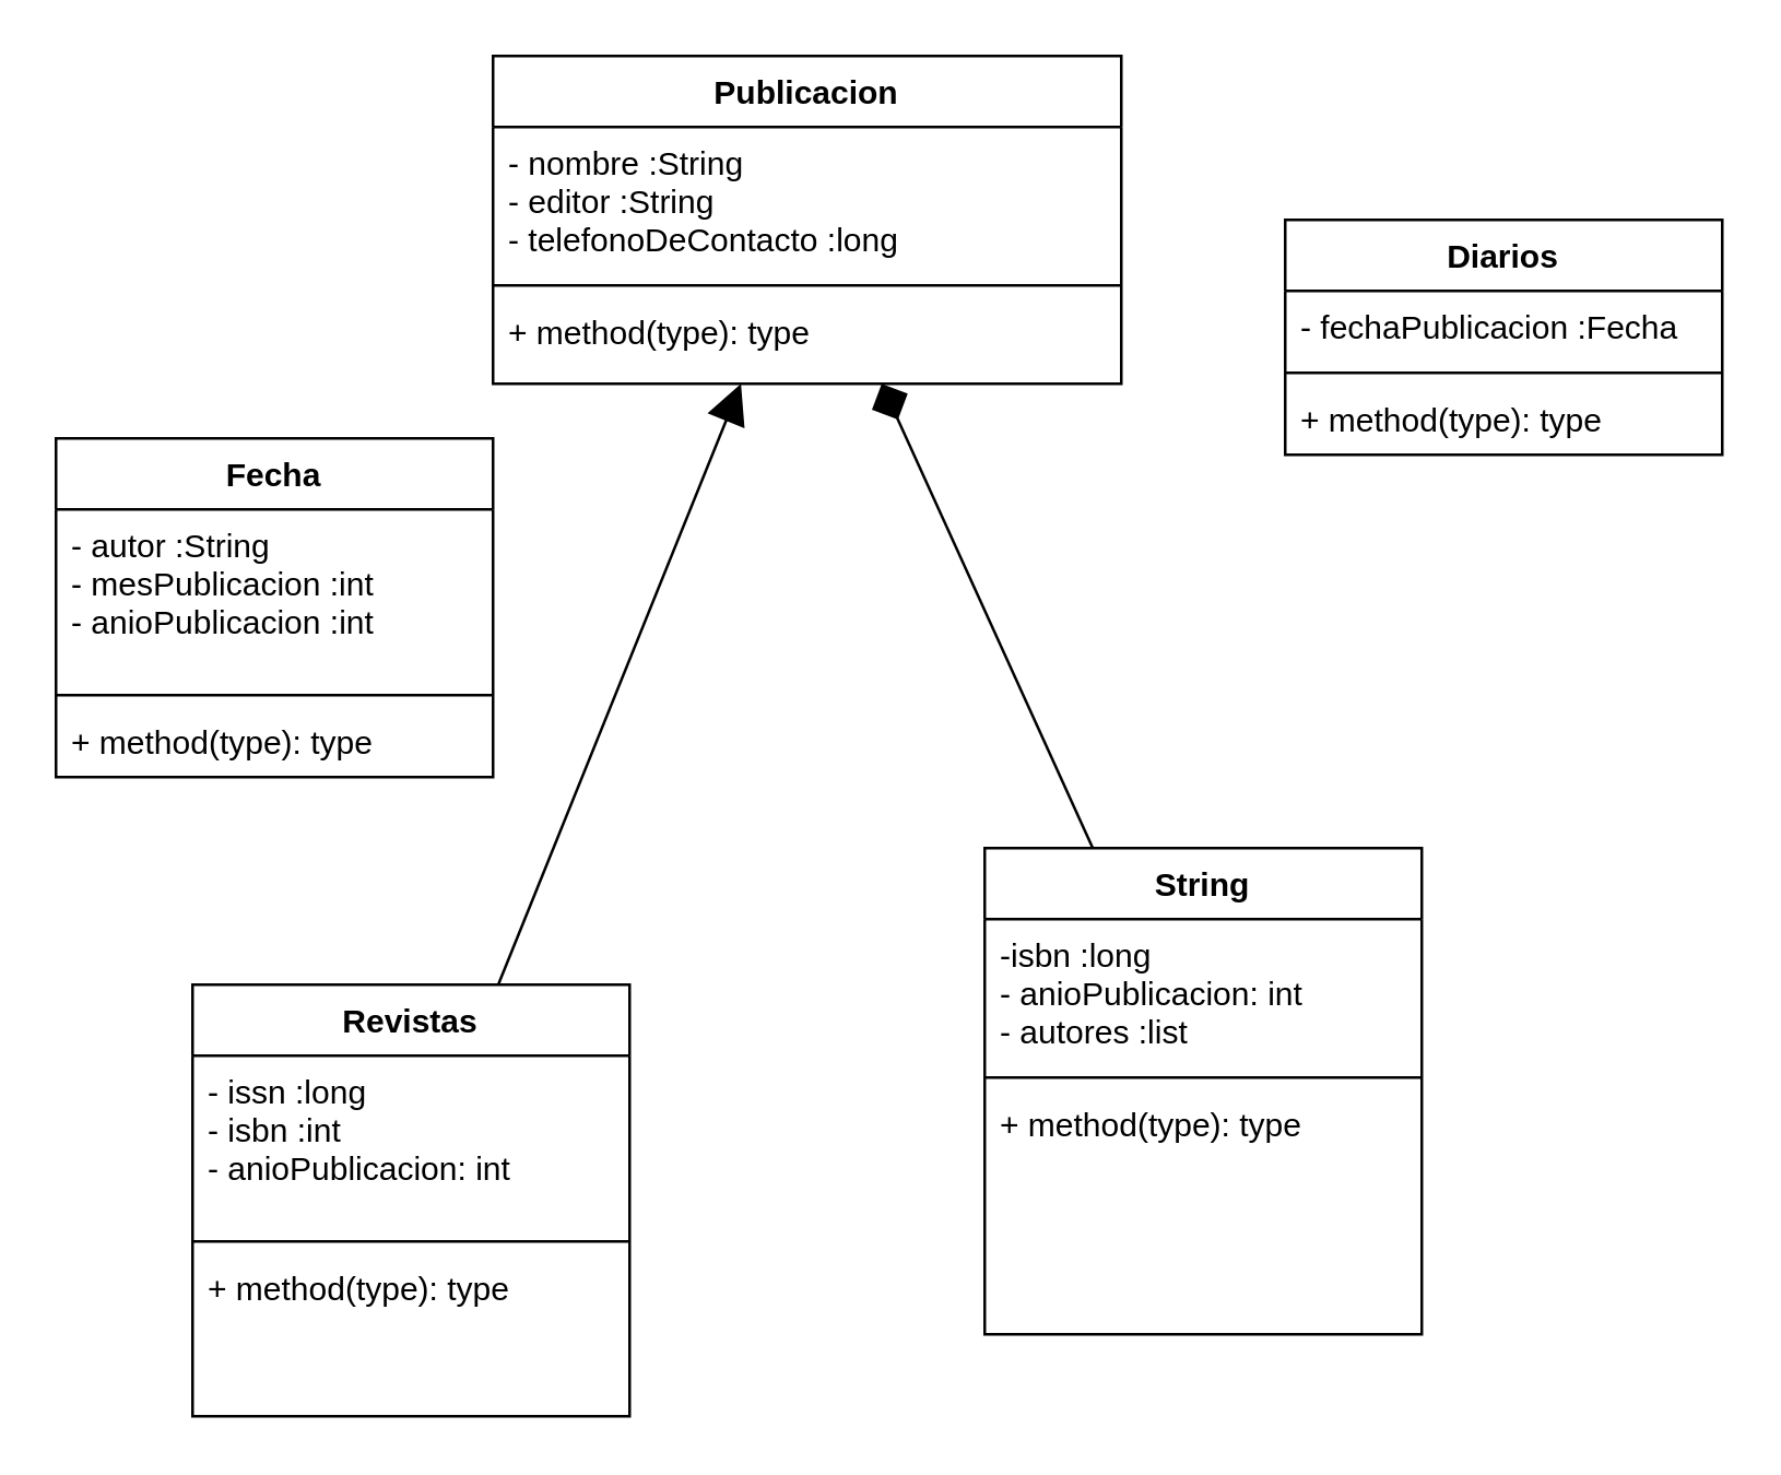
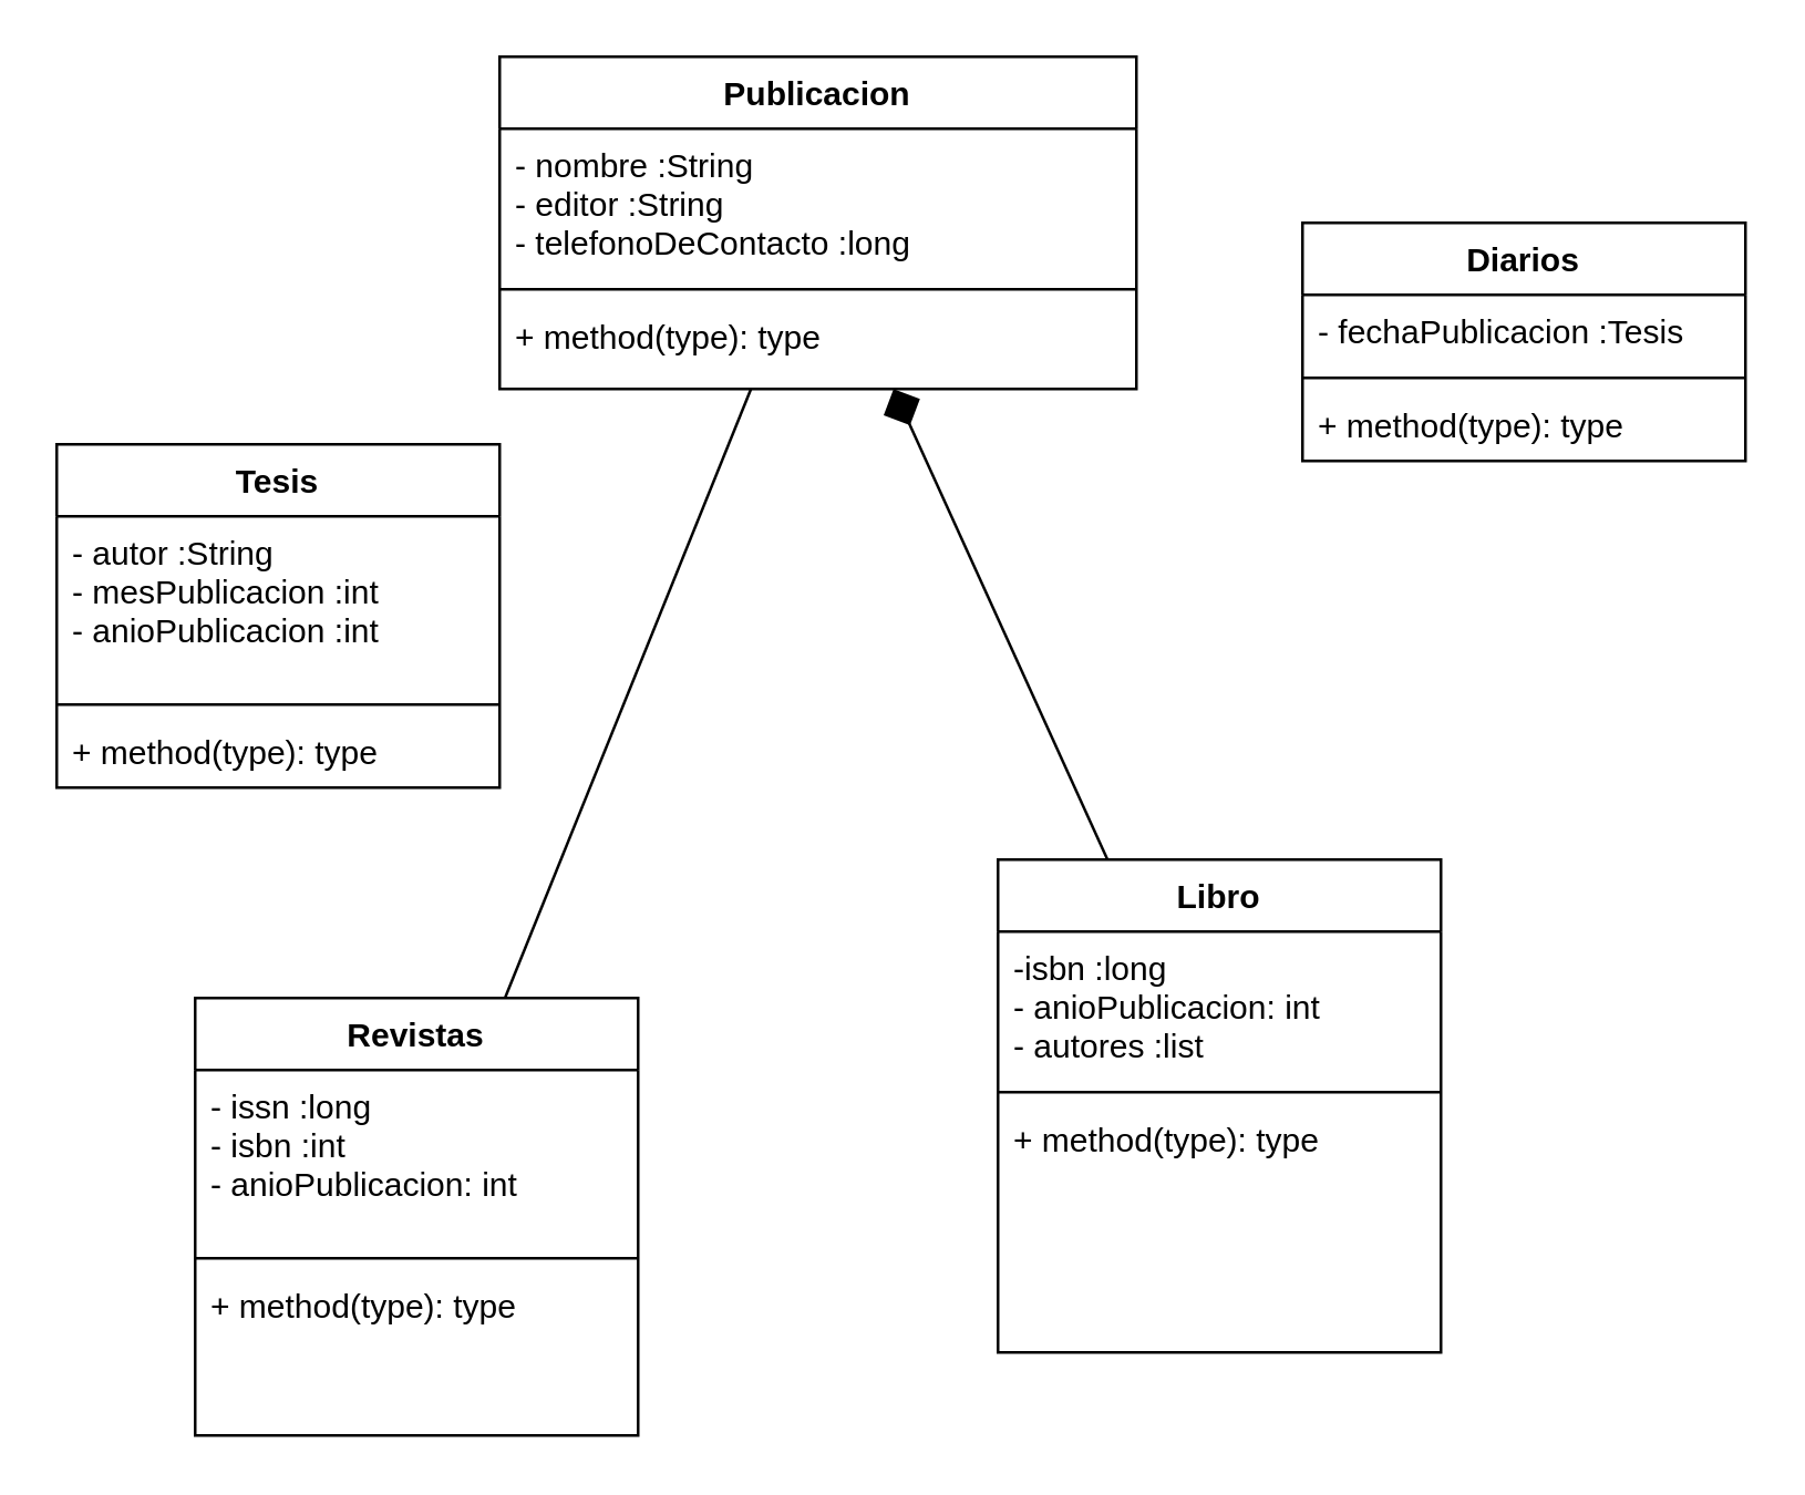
  <mxCell id="0" />
  <mxCell id="1" parent="0" />
  <mxCell id="2" value="Publicacion" style="swimlane;fontStyle=1;align=center;verticalAlign=top;childLayout=stackLayout;horizontal=1;startSize=26;horizontalStack=0;resizeParent=1;resizeParentMax=0;resizeLast=0;collapsible=1;marginBottom=0;" vertex="1" parent="1"><mxGeometry x="180" y="20" width="230" height="120" as="geometry" /></mxCell>
  <mxCell id="3" value="- nombre :String&#10;- editor :String&#10;- telefonoDeContacto :long" style="text;strokeColor=none;fillColor=none;align=left;verticalAlign=top;spacingLeft=4;spacingRight=4;overflow=hidden;rotatable=0;points=[[0,0.5],[1,0.5]];portConstraint=eastwest;" vertex="1" parent="2"><mxGeometry y="26" width="230" height="54" as="geometry" /></mxCell>
  <mxCell id="4" value="" style="line;strokeWidth=1;fillColor=none;align=left;verticalAlign=middle;spacingTop=-1;spacingLeft=3;spacingRight=3;rotatable=0;labelPosition=right;points=[];portConstraint=eastwest;strokeColor=inherit;" vertex="1" parent="2"><mxGeometry y="80" width="230" height="8" as="geometry" /></mxCell>
  <mxCell id="5" value="+ method(type): type" style="text;strokeColor=none;fillColor=none;align=left;verticalAlign=top;spacingLeft=4;spacingRight=4;overflow=hidden;rotatable=0;points=[[0,0.5],[1,0.5]];portConstraint=eastwest;" vertex="1" parent="2"><mxGeometry y="88" width="230" height="32" as="geometry" /></mxCell>
  <mxCell id="6" value="Revistas" style="swimlane;fontStyle=1;align=center;verticalAlign=top;childLayout=stackLayout;horizontal=1;startSize=26;horizontalStack=0;resizeParent=1;resizeParentMax=0;resizeLast=0;collapsible=1;marginBottom=0;" vertex="1" parent="1"><mxGeometry x="70" y="360" width="160" height="158" as="geometry" /></mxCell>
  <mxCell id="7" value="- issn :long&#10;- isbn :int&#10;- anioPublicacion: int" style="text;strokeColor=none;fillColor=none;align=left;verticalAlign=top;spacingLeft=4;spacingRight=4;overflow=hidden;rotatable=0;points=[[0,0.5],[1,0.5]];portConstraint=eastwest;" vertex="1" parent="6"><mxGeometry y="26" width="160" height="64" as="geometry" /></mxCell>
  <mxCell id="8" value="" style="line;strokeWidth=1;fillColor=none;align=left;verticalAlign=middle;spacingTop=-1;spacingLeft=3;spacingRight=3;rotatable=0;labelPosition=right;points=[];portConstraint=eastwest;strokeColor=inherit;" vertex="1" parent="6"><mxGeometry y="90" width="160" height="8" as="geometry" /></mxCell>
  <mxCell id="9" value="+ method(type): type" style="text;strokeColor=none;fillColor=none;align=left;verticalAlign=top;spacingLeft=4;spacingRight=4;overflow=hidden;rotatable=0;points=[[0,0.5],[1,0.5]];portConstraint=eastwest;" vertex="1" parent="6"><mxGeometry y="98" width="160" height="60" as="geometry" /></mxCell>
- <mxCell id="10" value="String" style="swimlane;fontStyle=1;align=center;verticalAlign=top;childLayout=stackLayout;horizontal=1;startSize=26;horizontalStack=0;resizeParent=1;resizeParentMax=0;resizeLast=0;collapsible=1;marginBottom=0;" vertex="1" parent="1"><mxGeometry x="360" y="310" width="160" height="178" as="geometry" /></mxCell>
+ <mxCell id="10" value="Libro" style="swimlane;fontStyle=1;align=center;verticalAlign=top;childLayout=stackLayout;horizontal=1;startSize=26;horizontalStack=0;resizeParent=1;resizeParentMax=0;resizeLast=0;collapsible=1;marginBottom=0;" vertex="1" parent="1"><mxGeometry x="360" y="310" width="160" height="178" as="geometry" /></mxCell>
  <mxCell id="11" value="-isbn :long&#10;- anioPublicacion: int&#10;- autores :list" style="text;strokeColor=none;fillColor=none;align=left;verticalAlign=top;spacingLeft=4;spacingRight=4;overflow=hidden;rotatable=0;points=[[0,0.5],[1,0.5]];portConstraint=eastwest;" vertex="1" parent="10"><mxGeometry y="26" width="160" height="54" as="geometry" /></mxCell>
  <mxCell id="12" value="" style="line;strokeWidth=1;fillColor=none;align=left;verticalAlign=middle;spacingTop=-1;spacingLeft=3;spacingRight=3;rotatable=0;labelPosition=right;points=[];portConstraint=eastwest;strokeColor=inherit;" vertex="1" parent="10"><mxGeometry y="80" width="160" height="8" as="geometry" /></mxCell>
  <mxCell id="13" value="+ method(type): type" style="text;strokeColor=none;fillColor=none;align=left;verticalAlign=top;spacingLeft=4;spacingRight=4;overflow=hidden;rotatable=0;points=[[0,0.5],[1,0.5]];portConstraint=eastwest;" vertex="1" parent="10"><mxGeometry y="88" width="160" height="90" as="geometry" /></mxCell>
- <mxCell id="14" value="Fecha" style="swimlane;fontStyle=1;align=center;verticalAlign=top;childLayout=stackLayout;horizontal=1;startSize=26;horizontalStack=0;resizeParent=1;resizeParentMax=0;resizeLast=0;collapsible=1;marginBottom=0;" vertex="1" parent="1"><mxGeometry x="20" y="160" width="160" height="124" as="geometry" /></mxCell>
+ <mxCell id="14" value="Tesis" style="swimlane;fontStyle=1;align=center;verticalAlign=top;childLayout=stackLayout;horizontal=1;startSize=26;horizontalStack=0;resizeParent=1;resizeParentMax=0;resizeLast=0;collapsible=1;marginBottom=0;" vertex="1" parent="1"><mxGeometry x="20" y="160" width="160" height="124" as="geometry" /></mxCell>
  <mxCell id="15" value="- autor :String&#10;- mesPublicacion :int&#10;- anioPublicacion :int" style="text;strokeColor=none;fillColor=none;align=left;verticalAlign=top;spacingLeft=4;spacingRight=4;overflow=hidden;rotatable=0;points=[[0,0.5],[1,0.5]];portConstraint=eastwest;" vertex="1" parent="14"><mxGeometry y="26" width="160" height="64" as="geometry" /></mxCell>
  <mxCell id="16" value="" style="line;strokeWidth=1;fillColor=none;align=left;verticalAlign=middle;spacingTop=-1;spacingLeft=3;spacingRight=3;rotatable=0;labelPosition=right;points=[];portConstraint=eastwest;strokeColor=inherit;" vertex="1" parent="14"><mxGeometry y="90" width="160" height="8" as="geometry" /></mxCell>
  <mxCell id="17" value="+ method(type): type" style="text;strokeColor=none;fillColor=none;align=left;verticalAlign=top;spacingLeft=4;spacingRight=4;overflow=hidden;rotatable=0;points=[[0,0.5],[1,0.5]];portConstraint=eastwest;" vertex="1" parent="14"><mxGeometry y="98" width="160" height="26" as="geometry" /></mxCell>
  <mxCell id="18" value="Diarios" style="swimlane;fontStyle=1;align=center;verticalAlign=top;childLayout=stackLayout;horizontal=1;startSize=26;horizontalStack=0;resizeParent=1;resizeParentMax=0;resizeLast=0;collapsible=1;marginBottom=0;" vertex="1" parent="1"><mxGeometry x="470" y="80" width="160" height="86" as="geometry" /></mxCell>
- <mxCell id="19" value="- fechaPublicacion :Fecha" style="text;strokeColor=none;fillColor=none;align=left;verticalAlign=top;spacingLeft=4;spacingRight=4;overflow=hidden;rotatable=0;points=[[0,0.5],[1,0.5]];portConstraint=eastwest;" vertex="1" parent="18"><mxGeometry y="26" width="160" height="26" as="geometry" /></mxCell>
+ <mxCell id="19" value="- fechaPublicacion :Tesis" style="text;strokeColor=none;fillColor=none;align=left;verticalAlign=top;spacingLeft=4;spacingRight=4;overflow=hidden;rotatable=0;points=[[0,0.5],[1,0.5]];portConstraint=eastwest;" vertex="1" parent="18"><mxGeometry y="26" width="160" height="26" as="geometry" /></mxCell>
  <mxCell id="20" value="" style="line;strokeWidth=1;fillColor=none;align=left;verticalAlign=middle;spacingTop=-1;spacingLeft=3;spacingRight=3;rotatable=0;labelPosition=right;points=[];portConstraint=eastwest;strokeColor=inherit;" vertex="1" parent="18"><mxGeometry y="52" width="160" height="8" as="geometry" /></mxCell>
  <mxCell id="21" value="+ method(type): type" style="text;strokeColor=none;fillColor=none;align=left;verticalAlign=top;spacingLeft=4;spacingRight=4;overflow=hidden;rotatable=0;points=[[0,0.5],[1,0.5]];portConstraint=eastwest;" vertex="1" parent="18"><mxGeometry y="60" width="160" height="26" as="geometry" /></mxCell>
  <mxCell id="22" value="" style="endArrow=diamond;endFill=1;endSize=12;html=1;rounded=0;" edge="1" parent="1" source="10" target="2"><mxGeometry width="160" relative="1" as="geometry"><mxPoint x="280" y="240" as="sourcePoint" /><mxPoint x="330" y="190" as="targetPoint" /></mxGeometry></mxCell>
- <mxCell id="23" value="" style="endArrow=block;endFill=1;endSize=12;html=1;rounded=0;" edge="1" parent="1" source="6" target="2"><mxGeometry width="160" relative="1" as="geometry"><mxPoint x="250.864" y="330" as="sourcePoint" /><mxPoint x="199.999" y="190" as="targetPoint" /></mxGeometry></mxCell>
+ <mxCell id="23" value="" style="endArrow=none;endFill=1;endSize=12;html=1;rounded=0;" edge="1" parent="1" source="6" target="2"><mxGeometry width="160" relative="1" as="geometry"><mxPoint x="250.864" y="330" as="sourcePoint" /><mxPoint x="199.999" y="190" as="targetPoint" /></mxGeometry></mxCell>
